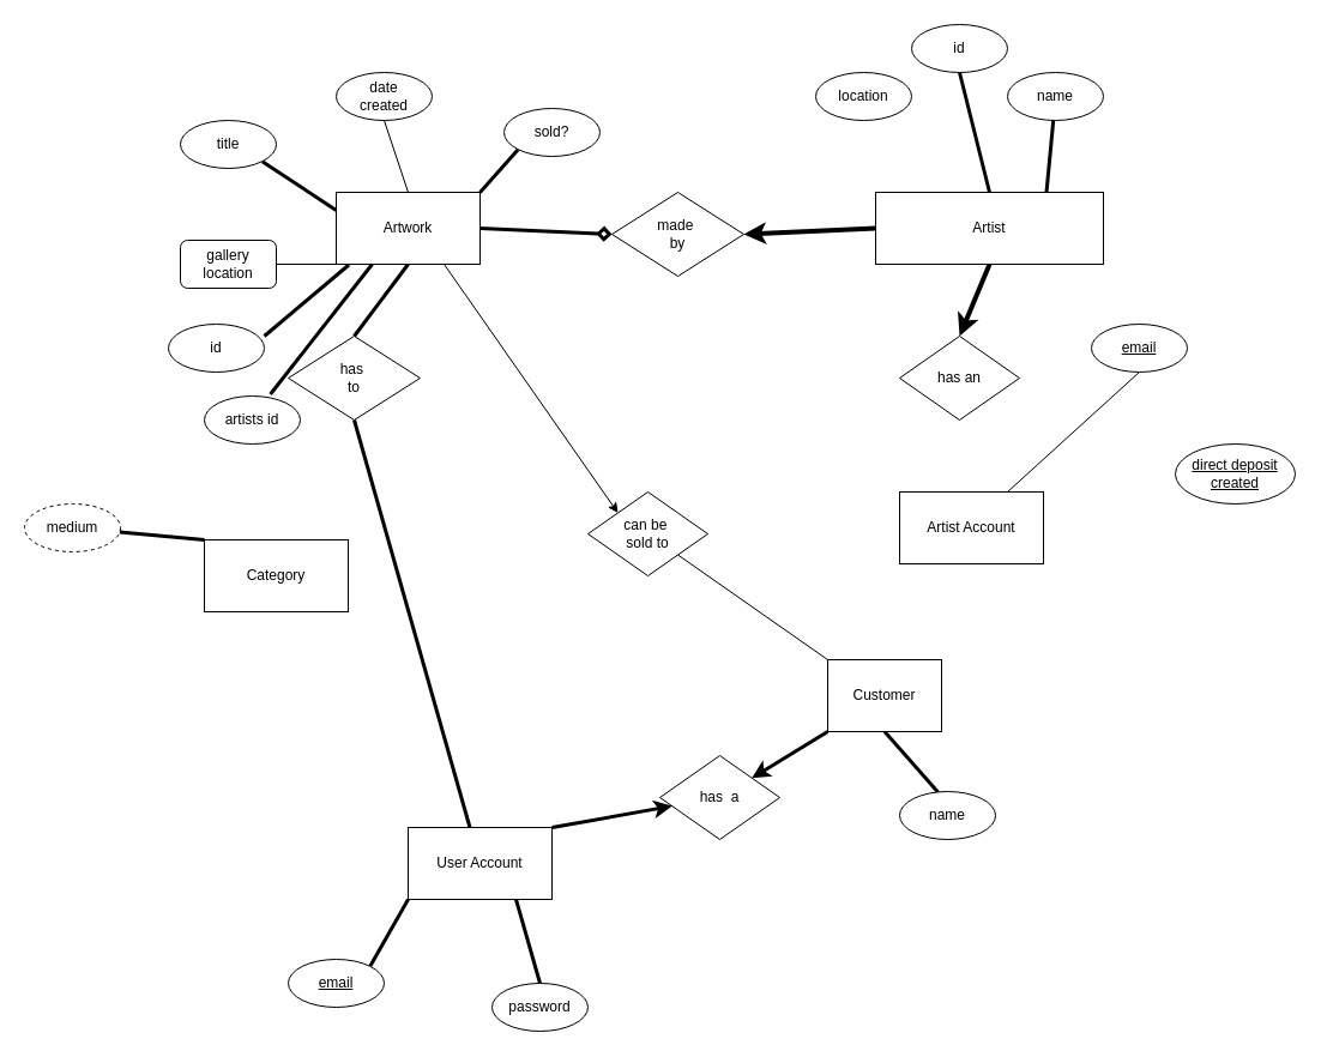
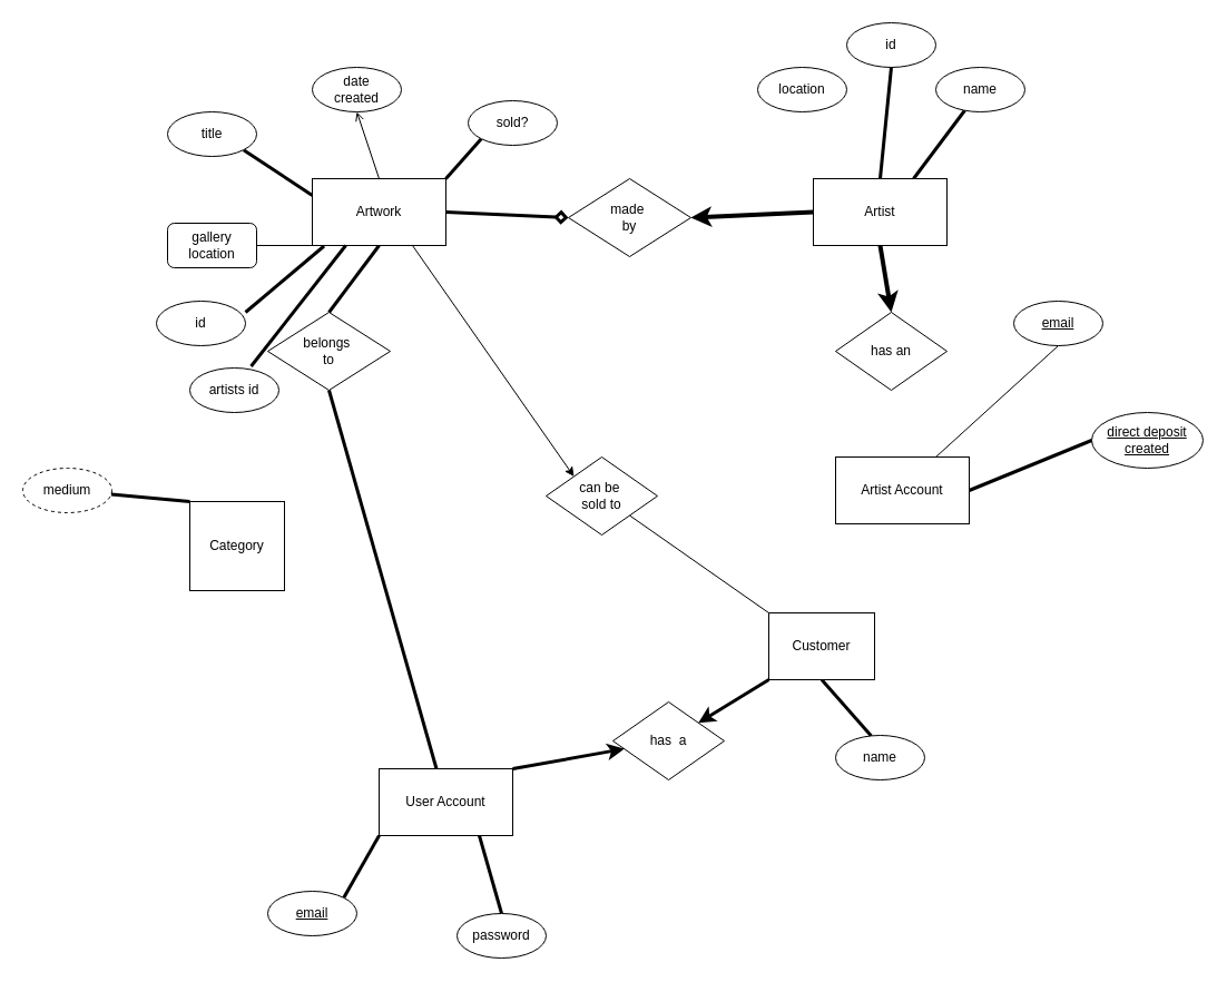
  <mxCell id="0" />
  <mxCell id="1" parent="0" />
- <mxCell id="2" style="edgeStyle=none;html=1;exitX=0.5;exitY=0;exitDx=0;exitDy=0;entryX=0.5;entryY=1;entryDx=0;entryDy=0;endArrow=none;endFill=0;strokeWidth=1;" parent="1" source="9" target="22" edge="1"><mxGeometry relative="1" as="geometry" /></mxCell>
+ <mxCell id="2" style="edgeStyle=none;html=1;exitX=0.5;exitY=0;exitDx=0;exitDy=0;entryX=0.5;entryY=1;entryDx=0;entryDy=0;endArrow=open;endFill=0;strokeWidth=1;" parent="1" source="9" target="22" edge="1"><mxGeometry relative="1" as="geometry" /></mxCell>
  <mxCell id="3" style="edgeStyle=none;html=1;exitX=0;exitY=0.25;exitDx=0;exitDy=0;entryX=1;entryY=1;entryDx=0;entryDy=0;endArrow=none;endFill=0;strokeWidth=3;" parent="1" source="9" target="23" edge="1"><mxGeometry relative="1" as="geometry" /></mxCell>
  <mxCell id="4" style="edgeStyle=none;html=1;exitX=0;exitY=1;exitDx=0;exitDy=0;entryX=1;entryY=0.5;entryDx=0;entryDy=0;endArrow=none;endFill=0;strokeWidth=1;" parent="1" source="9" target="20" edge="1"><mxGeometry relative="1" as="geometry" /></mxCell>
  <mxCell id="5" style="edgeStyle=none;html=1;exitX=0.5;exitY=1;exitDx=0;exitDy=0;entryX=0.5;entryY=0;entryDx=0;entryDy=0;endArrow=none;endFill=0;strokeWidth=3;" parent="1" source="9" target="38" edge="1"><mxGeometry relative="1" as="geometry" /></mxCell>
  <mxCell id="6" style="edgeStyle=none;html=1;exitX=1;exitY=0.5;exitDx=0;exitDy=0;entryX=0;entryY=0.5;entryDx=0;entryDy=0;endArrow=diamond;endFill=0;strokeWidth=3;fontStyle=1;" parent="1" source="9" target="39" edge="1"><mxGeometry relative="1" as="geometry" /></mxCell>
  <mxCell id="7" style="edgeStyle=none;html=1;exitX=0.75;exitY=1;exitDx=0;exitDy=0;entryX=0;entryY=0;entryDx=0;entryDy=0;endArrow=classic;endFill=1;strokeWidth=1;" parent="1" source="9" target="41" edge="1"><mxGeometry relative="1" as="geometry" /></mxCell>
  <mxCell id="8" style="edgeStyle=none;html=1;exitX=1;exitY=0;exitDx=0;exitDy=0;entryX=0;entryY=1;entryDx=0;entryDy=0;endArrow=none;endFill=0;strokeWidth=3;" parent="1" source="9" target="43" edge="1"><mxGeometry relative="1" as="geometry" /></mxCell>
  <mxCell id="9" value="Artwork" style="rounded=0;whiteSpace=wrap;html=1;" parent="1" vertex="1"><mxGeometry x="280" y="160" width="120" height="60" as="geometry" /></mxCell>
  <mxCell id="10" style="edgeStyle=none;html=1;exitX=0.75;exitY=0;exitDx=0;exitDy=0;endArrow=none;endFill=0;strokeWidth=3;" parent="1" source="13" target="21" edge="1"><mxGeometry relative="1" as="geometry" /></mxCell>
  <mxCell id="11" style="edgeStyle=none;html=1;exitX=0;exitY=0.5;exitDx=0;exitDy=0;entryX=1;entryY=0.5;entryDx=0;entryDy=0;endArrow=classic;endFill=1;strokeWidth=4;" parent="1" source="13" target="39" edge="1"><mxGeometry relative="1" as="geometry" /></mxCell>
  <mxCell id="12" style="edgeStyle=none;html=1;exitX=0.5;exitY=1;exitDx=0;exitDy=0;entryX=0.5;entryY=0;entryDx=0;entryDy=0;endArrow=classic;endFill=1;strokeWidth=4;" parent="1" source="13" target="40" edge="1"><mxGeometry relative="1" as="geometry" /></mxCell>
- <mxCell id="13" value="Artist" style="rounded=0;whiteSpace=wrap;html=1;" parent="1" vertex="1"><mxGeometry x="730" y="160" width="190" height="60" as="geometry" /></mxCell>
+ <mxCell id="13" value="Artist" style="rounded=0;whiteSpace=wrap;html=1;" parent="1" vertex="1"><mxGeometry x="730" y="160" width="120" height="60" as="geometry" /></mxCell>
  <mxCell id="14" style="edgeStyle=none;html=1;exitX=0.5;exitY=1;exitDx=0;exitDy=0;entryX=0.4;entryY=0.013;entryDx=0;entryDy=0;entryPerimeter=0;endArrow=none;endFill=0;strokeWidth=3;" parent="1" source="17" target="25" edge="1"><mxGeometry relative="1" as="geometry" /></mxCell>
  <mxCell id="15" style="edgeStyle=none;html=1;exitX=0;exitY=0;exitDx=0;exitDy=0;endArrow=none;endFill=0;strokeWidth=1;" parent="1" source="17" target="41" edge="1"><mxGeometry relative="1" as="geometry" /></mxCell>
  <mxCell id="16" style="edgeStyle=none;html=1;exitX=0;exitY=1;exitDx=0;exitDy=0;endArrow=classic;endFill=1;strokeWidth=3;" parent="1" source="17" target="42" edge="1"><mxGeometry relative="1" as="geometry" /></mxCell>
  <mxCell id="17" value="Customer" style="rounded=0;whiteSpace=wrap;html=1;" parent="1" vertex="1"><mxGeometry x="690" y="550" width="95" height="60" as="geometry" /></mxCell>
  <mxCell id="18" style="edgeStyle=none;html=1;exitX=0;exitY=0;exitDx=0;exitDy=0;endArrow=none;endFill=0;strokeWidth=3;" parent="1" source="19" target="36" edge="1"><mxGeometry relative="1" as="geometry" /></mxCell>
- <mxCell id="19" value="Category" style="rounded=0;whiteSpace=wrap;html=1;" parent="1" vertex="1"><mxGeometry x="170" y="450" width="120" height="60" as="geometry" /></mxCell>
+ <mxCell id="19" value="Category" style="rounded=0;whiteSpace=wrap;html=1;" parent="1" vertex="1"><mxGeometry x="170" y="450" width="85" height="80" as="geometry" /></mxCell>
  <mxCell id="20" value="gallery&lt;br&gt;location" style="whiteSpace=wrap;html=1;rounded=1;" parent="1" vertex="1"><mxGeometry x="150" y="200" width="80" height="40" as="geometry" /></mxCell>
  <mxCell id="21" value="name" style="ellipse;whiteSpace=wrap;html=1;" parent="1" vertex="1"><mxGeometry x="840" y="60" width="80" height="40" as="geometry" /></mxCell>
  <mxCell id="22" value="date&lt;br&gt;created" style="ellipse;whiteSpace=wrap;html=1;" parent="1" vertex="1"><mxGeometry x="280" y="60" width="80" height="40" as="geometry" /></mxCell>
  <mxCell id="23" value="title" style="ellipse;whiteSpace=wrap;html=1;" parent="1" vertex="1"><mxGeometry x="150" y="100" width="80" height="40" as="geometry" /></mxCell>
  <mxCell id="24" value="&lt;u&gt;direct deposit&lt;br&gt;created&lt;/u&gt;" style="ellipse;whiteSpace=wrap;html=1;" parent="1" vertex="1"><mxGeometry x="980" y="370" width="100" height="50" as="geometry" /></mxCell>
  <mxCell id="25" value="name" style="ellipse;whiteSpace=wrap;html=1;" parent="1" vertex="1"><mxGeometry x="750" y="660" width="80" height="40" as="geometry" /></mxCell>
  <mxCell id="26" value="&lt;u&gt;email&lt;/u&gt;" style="ellipse;whiteSpace=wrap;html=1;" parent="1" vertex="1"><mxGeometry x="910" y="270" width="80" height="40" as="geometry" /></mxCell>
  <mxCell id="27" style="edgeStyle=none;html=1;exitX=0.75;exitY=0;exitDx=0;exitDy=0;entryX=0.5;entryY=1;entryDx=0;entryDy=0;endArrow=none;endFill=0;strokeWidth=1;" parent="1" source="29" target="26" edge="1"><mxGeometry relative="1" as="geometry" /></mxCell>
+ <mxCell id="28" style="edgeStyle=none;html=1;exitX=1;exitY=0.5;exitDx=0;exitDy=0;entryX=0;entryY=0.5;entryDx=0;entryDy=0;endArrow=none;endFill=0;strokeWidth=3;" parent="1" source="29" target="24" edge="1"><mxGeometry relative="1" as="geometry" /></mxCell>
  <mxCell id="29" value="Artist Account" style="rounded=0;whiteSpace=wrap;html=1;" parent="1" vertex="1"><mxGeometry x="750" y="410" width="120" height="60" as="geometry" /></mxCell>
  <mxCell id="30" style="edgeStyle=none;html=1;exitX=0;exitY=1;exitDx=0;exitDy=0;entryX=1;entryY=0;entryDx=0;entryDy=0;endArrow=none;endFill=0;strokeWidth=3;" parent="1" source="33" target="35" edge="1"><mxGeometry relative="1" as="geometry" /></mxCell>
  <mxCell id="31" style="edgeStyle=none;html=1;exitX=0.75;exitY=1;exitDx=0;exitDy=0;entryX=0.5;entryY=0;entryDx=0;entryDy=0;endArrow=none;endFill=0;strokeWidth=3;" parent="1" source="33" target="34" edge="1"><mxGeometry relative="1" as="geometry" /></mxCell>
  <mxCell id="32" style="edgeStyle=none;html=1;exitX=1;exitY=0;exitDx=0;exitDy=0;endArrow=classic;endFill=1;strokeWidth=3;" parent="1" source="33" target="42" edge="1"><mxGeometry relative="1" as="geometry" /></mxCell>
  <mxCell id="33" value="User Account" style="rounded=0;whiteSpace=wrap;html=1;" parent="1" vertex="1"><mxGeometry x="340" y="690" width="120" height="60" as="geometry" /></mxCell>
  <mxCell id="34" value="password" style="ellipse;whiteSpace=wrap;html=1;" parent="1" vertex="1"><mxGeometry x="410" y="820" width="80" height="40" as="geometry" /></mxCell>
  <mxCell id="35" value="&lt;u&gt;email&lt;/u&gt;" style="ellipse;whiteSpace=wrap;html=1;" parent="1" vertex="1"><mxGeometry x="240" y="800" width="80" height="40" as="geometry" /></mxCell>
  <mxCell id="36" value="medium" style="ellipse;whiteSpace=wrap;html=1;dashed=1;" parent="1" vertex="1"><mxGeometry x="20" y="420" width="80" height="40" as="geometry" /></mxCell>
  <mxCell id="37" style="edgeStyle=none;html=1;exitX=0.5;exitY=1;exitDx=0;exitDy=0;endArrow=none;endFill=0;strokeWidth=3;" parent="1" source="38" target="33" edge="1"><mxGeometry relative="1" as="geometry" /></mxCell>
- <mxCell id="38" value="has&amp;nbsp;&lt;br&gt;to" style="rhombus;whiteSpace=wrap;html=1;" parent="1" vertex="1"><mxGeometry x="240" y="280" width="110" height="70" as="geometry" /></mxCell>
+ <mxCell id="38" value="belongs&amp;nbsp;&lt;br&gt;to" style="rhombus;whiteSpace=wrap;html=1;" parent="1" vertex="1"><mxGeometry x="240" y="280" width="110" height="70" as="geometry" /></mxCell>
  <mxCell id="39" value="made&amp;nbsp;&lt;br&gt;by" style="rhombus;whiteSpace=wrap;html=1;" parent="1" vertex="1"><mxGeometry x="510" y="160" width="110" height="70" as="geometry" /></mxCell>
  <mxCell id="40" value="has an" style="rhombus;whiteSpace=wrap;html=1;" parent="1" vertex="1"><mxGeometry x="750" y="280" width="100" height="70" as="geometry" /></mxCell>
  <mxCell id="41" value="can be&amp;nbsp;&lt;br&gt;sold to" style="rhombus;whiteSpace=wrap;html=1;" parent="1" vertex="1"><mxGeometry x="490" y="410" width="100" height="70" as="geometry" /></mxCell>
  <mxCell id="42" value="has&amp;nbsp; a" style="rhombus;whiteSpace=wrap;html=1;" parent="1" vertex="1"><mxGeometry x="550" y="630" width="100" height="70" as="geometry" /></mxCell>
  <mxCell id="43" value="sold?" style="ellipse;whiteSpace=wrap;html=1;" parent="1" vertex="1"><mxGeometry x="420" y="90" width="80" height="40" as="geometry" /></mxCell>
  <mxCell id="44" value="location" style="ellipse;whiteSpace=wrap;html=1;" vertex="1" parent="1"><mxGeometry x="680" y="60" width="80" height="40" as="geometry" /></mxCell>
  <mxCell id="45" value="id" style="ellipse;whiteSpace=wrap;html=1;" vertex="1" parent="1"><mxGeometry x="760" y="20" width="80" height="40" as="geometry" /></mxCell>
  <mxCell id="46" style="edgeStyle=none;html=1;exitX=0.5;exitY=0;exitDx=0;exitDy=0;endArrow=none;endFill=0;strokeWidth=3;entryX=0.5;entryY=1;entryDx=0;entryDy=0;" edge="1" parent="1" source="13" target="45"><mxGeometry relative="1" as="geometry"><mxPoint x="830" y="170" as="sourcePoint" /><mxPoint x="875.955" y="108.727" as="targetPoint" /></mxGeometry></mxCell>
  <mxCell id="47" value="id" style="ellipse;whiteSpace=wrap;html=1;" vertex="1" parent="1"><mxGeometry x="140" y="270" width="80" height="40" as="geometry" /></mxCell>
  <mxCell id="48" style="edgeStyle=none;html=1;exitX=0.088;exitY=1.008;exitDx=0;exitDy=0;entryX=1;entryY=0.25;entryDx=0;entryDy=0;endArrow=none;endFill=0;strokeWidth=3;entryPerimeter=0;exitPerimeter=0;" edge="1" parent="1" source="9" target="47"><mxGeometry relative="1" as="geometry"><mxPoint x="290" y="185" as="sourcePoint" /><mxPoint x="228.284" y="144.142" as="targetPoint" /></mxGeometry></mxCell>
  <mxCell id="49" value="artists id" style="ellipse;whiteSpace=wrap;html=1;" vertex="1" parent="1"><mxGeometry x="170" y="330" width="80" height="40" as="geometry" /></mxCell>
  <mxCell id="50" style="edgeStyle=none;html=1;exitX=0.25;exitY=1;exitDx=0;exitDy=0;entryX=0.688;entryY=-0.037;entryDx=0;entryDy=0;endArrow=none;endFill=0;strokeWidth=3;entryPerimeter=0;" edge="1" parent="1" source="9" target="49"><mxGeometry relative="1" as="geometry"><mxPoint x="300.56" y="230.48" as="sourcePoint" /><mxPoint x="230" y="290" as="targetPoint" /></mxGeometry></mxCell>
